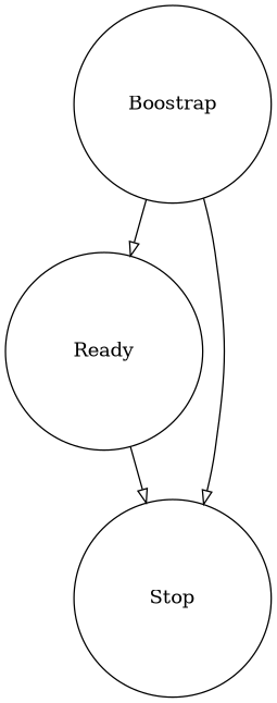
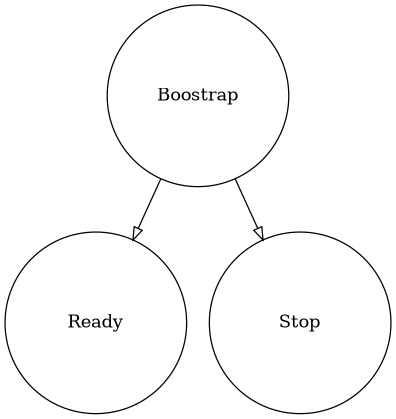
  digraph {
    node [fontsize=14 shape=circle]
    edge [arrowhead=onormal]
    n1 [label=Boostrap width=2.0]
    n2 [label=Ready width=2.0]
    n3 [label=Stop width=2.0]
    n1 -> n2
    n1 -> n3
-   n2 -> n3
  }
